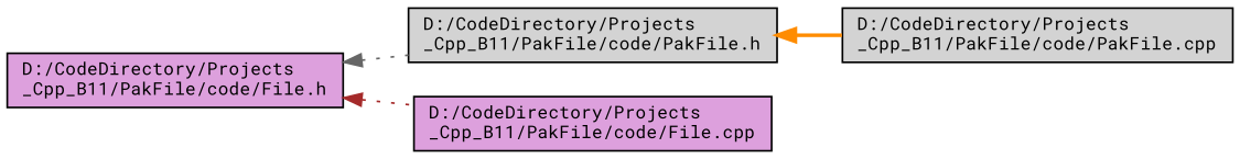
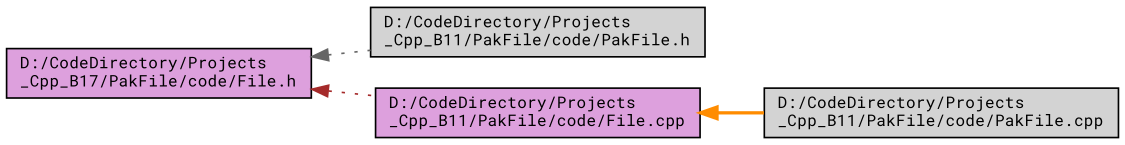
  digraph {
    fontname="Roboto Mono"
    rankdir=LR
    node [color=black fillcolor=lightgrey fontname="Roboto Mono" fontsize=10 shape=record style=filled]
    edge [dir=back fontname="Roboto Mono" fontsize=10 labelfontname=Helvetica labelfontsize=10 style=dotted]
    n1 [fontcolor=black height=0.2 label="D:/CodeDirectory/Projects\l_Cpp_B11/PakFile/code/PakFile.h" width=0.4]
    n2 [height=0.2 label="D:/CodeDirectory/Projects\l_Cpp_B11/PakFile/code/PakFile.cpp" width=0.4]
-   n3 [fillcolor=plum height=0.2 label="D:/CodeDirectory/Projects\l_Cpp_B11/PakFile/code/File.h" width=0.4]
+   n3 [fillcolor=plum height=0.2 label="D:/CodeDirectory/Projects\l_Cpp_B17/PakFile/code/File.h" width=0.4]
    n4 [fillcolor=plum height=0.2 label="D:/CodeDirectory/Projects\l_Cpp_B11/PakFile/code/File.cpp" width=0.4]
-   n1 -> n2 [color=darkorange style=bold]
+   n4 -> n2 [color=darkorange style=bold]
    n3 -> n1 [color=gray40]
    n3 -> n4 [color=brown]
  }
